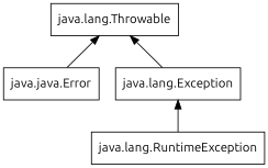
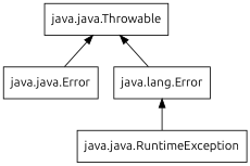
  digraph {
    fontname=Ubuntu
    rankdir=BT
    node [fontname=Ubuntu shape=box]
    edge [fontname=Ubuntu]
-   n1 [label="java.lang.Throwable"]
+   n1 [label="java.java.Throwable"]
    n2 [label="java.java.Error"]
-   n3 [label="java.lang.Exception"]
-   n4 [label="java.lang.RuntimeException"]
+   n3 [label="java.lang.Error"]
+   n4 [label="java.java.RuntimeException"]
    n2 -> n1
    n3 -> n1
    n4 -> n3
  }
